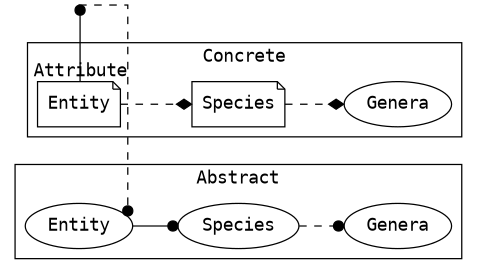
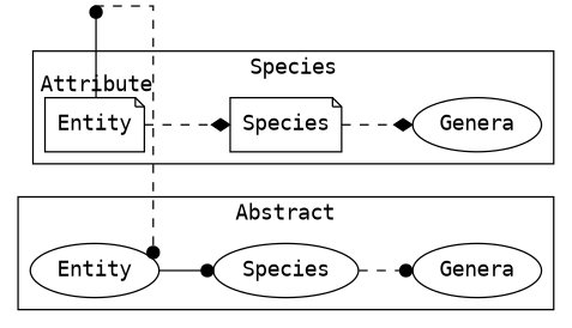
  digraph {
    nodesep=0.85
    splines=ortho
    rankdir=LR
    fontname="DejaVu Sans Mono"
    node [shape=ellipse fontname="DejaVu Sans Mono"]
    edge [style=dashed arrowhead=dot fontname="DejaVu Sans Mono"]
    n1 [label=Entity]
    n2 [label=Genera]
    n3 [label=Species]
    n4 [label=Entity shape=note]
    n5 [label=Species shape=note]
    n6 [label=Genera]
    spacing [shape=point width=0]
    subgraph cluster_1 {
      label=Abstract
      n1
      n2
      n3
    }
    subgraph cluster_2 {
-     label=Concrete
+     label=Species
      n4
      n5
      n6
    }
    n1 -> n3 [style=solid]
    n3 -> n2
    n4 -> n5 [arrowhead=diamond]
    n4 -> spacing [constraint=false style=solid]
    n5 -> n6 [arrowhead=diamond]
    spacing -> n1 [constraint=false xlabel=Attribute]
  }
